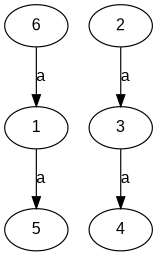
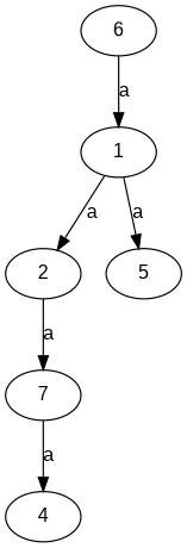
  digraph {
    fontname="Liberation Sans"
    node [fontname="Liberation Sans"]
    edge [fontname="Liberation Sans"]
    n1 [label=6]
    1
    2
    5
-   3
+   3 [label=7]
    4
    n1 -> 1 [label=a]
+   1 -> 2 [label=a]
    1 -> 5 [label=a]
    2 -> 3 [label=a]
    3 -> 4 [label=a]
  }
